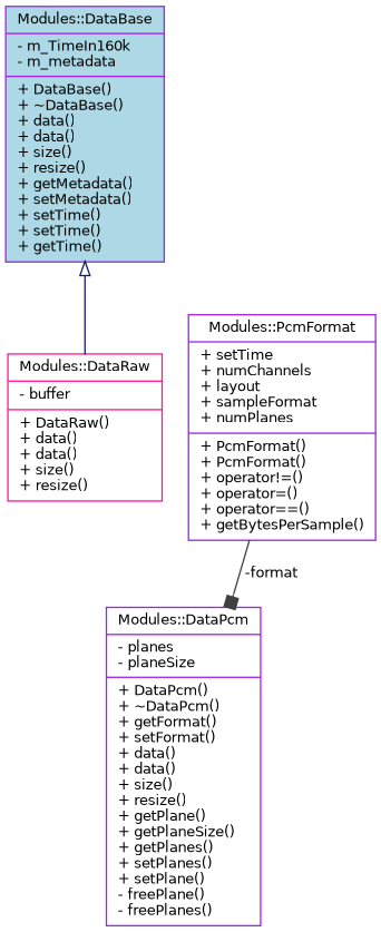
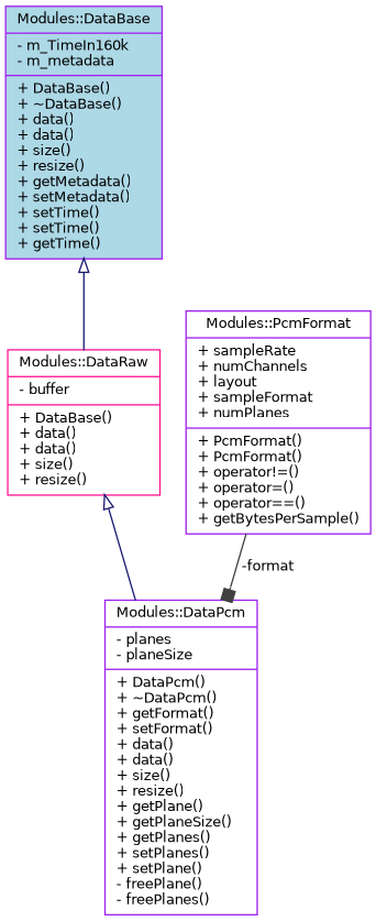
  digraph {
    node [color=purple fillcolor=white fontname=Helvetica fontsize=10 shape=record style=filled]
    edge [arrowtail=onormal color=midnightblue dir=back fontname=Helvetica fontsize=10 labelfontname=Helvetica labelfontsize=10 style=solid]
    n1 [fontcolor=black height=0.2 label="{Modules::DataPcm\n|- planes\l- planeSize\l|+ DataPcm()\l+ ~DataPcm()\l+ getFormat()\l+ setFormat()\l+ data()\l+ data()\l+ size()\l+ resize()\l+ getPlane()\l+ getPlaneSize()\l+ getPlanes()\l+ setPlanes()\l+ setPlane()\l- freePlane()\l- freePlanes()\l}" width=0.4]
-   n2 [color=deeppink height=0.2 label="{Modules::DataRaw\n|- buffer\l|+ DataRaw()\l+ data()\l+ data()\l+ size()\l+ resize()\l}" width=0.4]
+   n2 [color=deeppink height=0.2 label="{Modules::DataRaw\n|- buffer\l|+ DataBase()\l+ data()\l+ data()\l+ size()\l+ resize()\l}" width=0.4]
    n3 [fillcolor=lightblue height=0.2 label="{Modules::DataBase\n|- m_TimeIn160k\l- m_metadata\l|+ DataBase()\l+ ~DataBase()\l+ data()\l+ data()\l+ size()\l+ resize()\l+ getMetadata()\l+ setMetadata()\l+ setTime()\l+ setTime()\l+ getTime()\l}" width=0.4]
-   n4 [height=0.2 label="{Modules::PcmFormat\n|+ setTime\l+ numChannels\l+ layout\l+ sampleFormat\l+ numPlanes\l|+ PcmFormat()\l+ PcmFormat()\l+ operator!=()\l+ operator=()\l+ operator==()\l+ getBytesPerSample()\l}" width=0.4]
+   n4 [height=0.2 label="{Modules::PcmFormat\n|+ sampleRate\l+ numChannels\l+ layout\l+ sampleFormat\l+ numPlanes\l|+ PcmFormat()\l+ PcmFormat()\l+ operator!=()\l+ operator=()\l+ operator==()\l+ getBytesPerSample()\l}" width=0.4]
+   n2 -> n1
    n3 -> n2
    n4 -> n1 [arrowhead=box color=grey25 label=" -format" arrowtail="" dir=""]
  }
